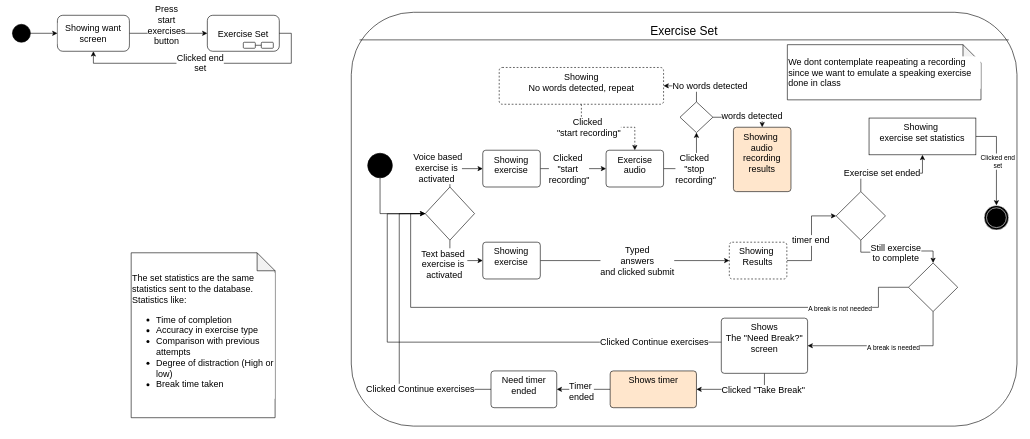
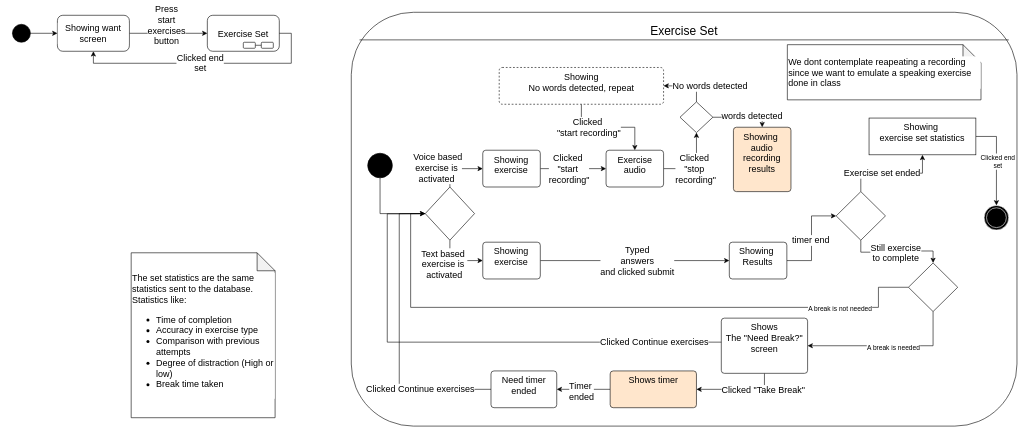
  <mxCell id="0" />
  <mxCell id="1" parent="0" />
  <mxCell id="2" style="edgeStyle=orthogonalEdgeStyle;rounded=0;orthogonalLoop=1;jettySize=auto;html=1;exitX=1;exitY=0.5;exitDx=0;exitDy=0;entryX=0;entryY=0.5;entryDx=0;entryDy=0;fontSize=15;" parent="1" source="3" target="14" edge="1"><mxGeometry relative="1" as="geometry" /></mxCell>
  <mxCell id="3" value="" style="ellipse;fillColor=strokeColor;html=1;fontSize=15;" parent="1" vertex="1"><mxGeometry x="20" y="40" width="30" height="30" as="geometry" /></mxCell>
  <mxCell id="4" style="edgeStyle=none;shape=connector;rounded=0;orthogonalLoop=1;jettySize=auto;html=1;strokeColor=default;align=center;verticalAlign=middle;fontFamily=Helvetica;fontSize=15;fontColor=default;labelBackgroundColor=default;startArrow=classic;startFill=1;endArrow=none;endFill=0;" parent="1" source="7" edge="1"><mxGeometry relative="1" as="geometry"><mxPoint x="305" y="55" as="sourcePoint" /><mxPoint x="215" y="55" as="targetPoint" /></mxGeometry></mxCell>
  <mxCell id="5" value="&lt;span style=&quot;font-size: 15px; text-wrap: wrap;&quot;&gt;Press start&lt;/span&gt;&lt;div style=&quot;font-size: 15px; text-wrap: wrap;&quot;&gt;exercises button&lt;/div&gt;" style="edgeLabel;html=1;align=center;verticalAlign=middle;resizable=0;points=[];fontColor=#000000;labelBackgroundColor=default;" parent="4" vertex="1" connectable="0"><mxGeometry x="0.145" relative="1" as="geometry"><mxPoint x="5" y="-15" as="offset" /></mxGeometry></mxCell>
  <mxCell id="6" value="" style="group;fontSize=15;" parent="1" vertex="1" connectable="0"><mxGeometry x="345" y="25" width="120" height="60" as="geometry" /></mxCell>
  <mxCell id="7" value="Exercise Set" style="rounded=1;whiteSpace=wrap;html=1;fontFamily=Helvetica;fontSize=15;fontColor=default;labelBackgroundColor=default;" parent="6" vertex="1"><mxGeometry width="120" height="60" as="geometry" /></mxCell>
  <mxCell id="8" value="" style="group;fontSize=15;" parent="6" vertex="1" connectable="0"><mxGeometry x="60" y="45" width="50" height="10" as="geometry" /></mxCell>
  <mxCell id="9" style="edgeStyle=orthogonalEdgeStyle;shape=connector;rounded=0;orthogonalLoop=1;jettySize=auto;html=1;exitX=1;exitY=0.5;exitDx=0;exitDy=0;entryX=0;entryY=0.5;entryDx=0;entryDy=0;strokeColor=default;align=center;verticalAlign=middle;fontFamily=Helvetica;fontSize=15;fontColor=default;labelBackgroundColor=default;startArrow=none;startFill=0;endArrow=none;endFill=0;" parent="8" source="10" target="11" edge="1"><mxGeometry relative="1" as="geometry" /></mxCell>
  <mxCell id="10" value="" style="rounded=1;whiteSpace=wrap;html=1;fontFamily=Helvetica;fontSize=15;fontColor=default;labelBackgroundColor=default;" parent="8" vertex="1"><mxGeometry width="20" height="10" as="geometry" /></mxCell>
  <mxCell id="11" value="" style="rounded=1;whiteSpace=wrap;html=1;fontFamily=Helvetica;fontSize=15;fontColor=default;labelBackgroundColor=default;" parent="8" vertex="1"><mxGeometry x="30" width="20" height="10" as="geometry" /></mxCell>
  <mxCell id="12" value="The set statistics are the same statistics sent to the database.&lt;div style=&quot;font-size: 15px;&quot;&gt;Statistics like:&lt;/div&gt;&lt;div style=&quot;font-size: 15px;&quot;&gt;&lt;ul style=&quot;font-size: 15px;&quot;&gt;&lt;li style=&quot;font-size: 15px;&quot;&gt;Time of completion&lt;/li&gt;&lt;li style=&quot;font-size: 15px;&quot;&gt;Accuracy in exercise type&lt;/li&gt;&lt;li style=&quot;font-size: 15px;&quot;&gt;Comparison with previous attempts&lt;/li&gt;&lt;li style=&quot;font-size: 15px;&quot;&gt;Degree of distraction (High or low)&lt;/li&gt;&lt;li style=&quot;font-size: 15px;&quot;&gt;Break time taken&lt;/li&gt;&lt;/ul&gt;&lt;/div&gt;" style="shape=note;whiteSpace=wrap;html=1;backgroundOutline=1;darkOpacity=0.05;fontFamily=Helvetica;fontSize=15;fontColor=default;labelBackgroundColor=default;align=left;" parent="1" vertex="1"><mxGeometry x="218" y="421" width="240" height="275" as="geometry" /></mxCell>
  <mxCell id="13" value="" style="group;fontSize=15;" parent="1" vertex="1" connectable="0"><mxGeometry x="95" y="25" width="120" height="60" as="geometry" /></mxCell>
  <mxCell id="14" value="Showing want screen" style="rounded=1;whiteSpace=wrap;html=1;fontFamily=Helvetica;fontSize=15;fontColor=default;labelBackgroundColor=default;" parent="13" vertex="1"><mxGeometry width="120" height="60" as="geometry" /></mxCell>
  <mxCell id="15" style="edgeStyle=orthogonalEdgeStyle;rounded=0;orthogonalLoop=1;jettySize=auto;html=1;exitX=1;exitY=0.5;exitDx=0;exitDy=0;entryX=0.5;entryY=1;entryDx=0;entryDy=0;fontSize=15;" parent="1" source="7" target="14" edge="1"><mxGeometry relative="1" as="geometry" /></mxCell>
  <mxCell id="16" value="&lt;div&gt;Clicked end&lt;/div&gt;&lt;div&gt;set&lt;/div&gt;" style="edgeLabel;html=1;align=center;verticalAlign=middle;resizable=0;points=[];fontSize=15;" parent="15" vertex="1" connectable="0"><mxGeometry x="0.064" y="-2" relative="1" as="geometry"><mxPoint as="offset" /></mxGeometry></mxCell>
  <mxCell id="17" value="" style="rounded=1;whiteSpace=wrap;html=1;fontFamily=Helvetica;fontSize=15;fontColor=default;labelBackgroundColor=default;connectable=0;container=0;" parent="1" vertex="1"><mxGeometry x="585" y="20" width="1110" height="690" as="geometry" /></mxCell>
  <mxCell id="18" value="" style="endArrow=none;html=1;rounded=0;strokeColor=default;align=center;verticalAlign=middle;fontFamily=Helvetica;fontSize=15;fontColor=default;labelBackgroundColor=default;" parent="1" edge="1"><mxGeometry width="50" height="50" relative="1" as="geometry"><mxPoint x="598.704" y="66" as="sourcePoint" /><mxPoint x="1681.296" y="66" as="targetPoint" /></mxGeometry></mxCell>
  <mxCell id="19" value="Exercise Set" style="text;html=1;align=center;verticalAlign=middle;whiteSpace=wrap;rounded=0;fontFamily=Helvetica;fontSize=20;fontColor=default;labelBackgroundColor=default;container=0;" parent="1" vertex="1"><mxGeometry x="1065.09" y="20" width="149.81" height="61.33" as="geometry" /></mxCell>
  <mxCell id="20" style="edgeStyle=orthogonalEdgeStyle;rounded=0;orthogonalLoop=1;jettySize=auto;html=1;exitX=0.5;exitY=1;exitDx=0;exitDy=0;entryX=0;entryY=0.5;entryDx=0;entryDy=0;" parent="1" source="21" target="27" edge="1"><mxGeometry relative="1" as="geometry" /></mxCell>
  <mxCell id="21" value="" style="ellipse;fillColor=strokeColor;html=1;container=0;fontSize=15;" parent="1" vertex="1"><mxGeometry x="612.41" y="255" width="41.11" height="41" as="geometry" /></mxCell>
  <mxCell id="22" value="" style="ellipse;shape=doubleEllipse;whiteSpace=wrap;html=1;fontFamily=Helvetica;fontSize=15;fontColor=default;labelBackgroundColor=default;fillStyle=solid;strokeColor=#FFFFFF;fillColor=#000000;container=0;" parent="1" vertex="1"><mxGeometry x="1640.19" y="342" width="41.11" height="41" as="geometry" /></mxCell>
  <mxCell id="23" style="edgeStyle=orthogonalEdgeStyle;shape=connector;rounded=0;orthogonalLoop=1;jettySize=auto;html=1;exitX=0.5;exitY=0;exitDx=0;exitDy=0;strokeColor=default;align=center;verticalAlign=middle;fontFamily=Helvetica;fontSize=15;fontColor=default;labelBackgroundColor=default;startArrow=none;startFill=0;endArrow=classic;endFill=1;" parent="1" source="27" target="30" edge="1"><mxGeometry relative="1" as="geometry" /></mxCell>
  <mxCell id="24" value="Voice based&lt;div style=&quot;font-size: 15px;&quot;&gt;exercise is&amp;nbsp;&lt;/div&gt;&lt;div style=&quot;font-size: 15px;&quot;&gt;activated&amp;nbsp;&lt;/div&gt;" style="edgeLabel;html=1;align=center;verticalAlign=middle;resizable=0;points=[];fontFamily=Helvetica;fontSize=15;fontColor=default;labelBackgroundColor=default;container=0;" parent="23" vertex="1" connectable="0"><mxGeometry x="-0.333" y="1" relative="1" as="geometry"><mxPoint x="-20" y="-4" as="offset" /></mxGeometry></mxCell>
  <mxCell id="25" style="edgeStyle=orthogonalEdgeStyle;shape=connector;rounded=0;orthogonalLoop=1;jettySize=auto;html=1;exitX=0.5;exitY=1;exitDx=0;exitDy=0;entryX=0;entryY=0.5;entryDx=0;entryDy=0;strokeColor=default;align=center;verticalAlign=middle;fontFamily=Helvetica;fontSize=15;fontColor=default;labelBackgroundColor=default;startArrow=none;startFill=0;endArrow=classic;endFill=1;" parent="1" source="27" target="33" edge="1"><mxGeometry relative="1" as="geometry" /></mxCell>
  <mxCell id="26" value="Text based&amp;nbsp;&lt;div style=&quot;font-size: 15px;&quot;&gt;exercise is&amp;nbsp;&lt;/div&gt;&lt;div style=&quot;font-size: 15px;&quot;&gt;activated&lt;br style=&quot;font-size: 15px;&quot;&gt;&lt;/div&gt;" style="edgeLabel;html=1;align=center;verticalAlign=middle;resizable=0;points=[];fontFamily=Helvetica;fontSize=15;fontColor=default;labelBackgroundColor=default;container=0;" parent="25" vertex="1" connectable="0"><mxGeometry x="-0.38" y="1" relative="1" as="geometry"><mxPoint x="-11" y="11" as="offset" /></mxGeometry></mxCell>
  <mxCell id="27" value="" style="rhombus;whiteSpace=wrap;html=1;fontFamily=Helvetica;fontSize=15;fontColor=default;labelBackgroundColor=default;container=0;" parent="1" vertex="1"><mxGeometry x="708.33" y="311.33" width="82.22" height="88.67" as="geometry" /></mxCell>
  <mxCell id="28" value="" style="edgeStyle=orthogonalEdgeStyle;shape=connector;rounded=0;orthogonalLoop=1;jettySize=auto;html=1;strokeColor=default;align=center;verticalAlign=middle;fontFamily=Helvetica;fontSize=15;fontColor=default;labelBackgroundColor=default;startArrow=none;startFill=0;endArrow=classic;endFill=1;" parent="1" source="30" target="36" edge="1"><mxGeometry relative="1" as="geometry" /></mxCell>
  <mxCell id="29" value="Clicked&amp;nbsp;&lt;div style=&quot;font-size: 15px;&quot;&gt;&quot;start&amp;nbsp;&lt;/div&gt;&lt;div style=&quot;font-size: 15px;&quot;&gt;recording&quot;&lt;/div&gt;" style="edgeLabel;html=1;align=center;verticalAlign=middle;resizable=0;points=[];fontFamily=Helvetica;fontSize=15;fontColor=default;labelBackgroundColor=default;container=0;" parent="28" vertex="1" connectable="0"><mxGeometry x="-0.136" relative="1" as="geometry"><mxPoint as="offset" /></mxGeometry></mxCell>
  <mxCell id="30" value="Showing exercise" style="html=1;align=center;verticalAlign=top;rounded=1;absoluteArcSize=1;arcSize=10;dashed=0;whiteSpace=wrap;container=0;fontSize=15;" parent="1" vertex="1"><mxGeometry x="804.259" y="250" width="95.926" height="61.333" as="geometry" /></mxCell>
  <mxCell id="31" value="" style="edgeStyle=orthogonalEdgeStyle;shape=connector;rounded=0;orthogonalLoop=1;jettySize=auto;html=1;strokeColor=default;align=center;verticalAlign=middle;fontFamily=Helvetica;fontSize=15;fontColor=default;labelBackgroundColor=default;startArrow=none;startFill=0;endArrow=classic;endFill=1;" parent="1" source="33" target="39" edge="1"><mxGeometry relative="1" as="geometry" /></mxCell>
  <mxCell id="32" value="Typed&lt;div style=&quot;font-size: 15px;&quot;&gt;answers&lt;/div&gt;&lt;div style=&quot;font-size: 15px;&quot;&gt;and clicked submit&lt;/div&gt;" style="edgeLabel;html=1;align=center;verticalAlign=middle;resizable=0;points=[];fontFamily=Helvetica;fontSize=15;fontColor=default;labelBackgroundColor=default;container=0;" parent="31" vertex="1" connectable="0"><mxGeometry x="0.067" relative="1" as="geometry"><mxPoint x="-7" as="offset" /></mxGeometry></mxCell>
  <mxCell id="33" value="Showing exercise" style="html=1;align=center;verticalAlign=top;rounded=1;absoluteArcSize=1;arcSize=10;dashed=0;whiteSpace=wrap;container=0;fontSize=15;" parent="1" vertex="1"><mxGeometry x="804.259" y="403.333" width="95.926" height="61.333" as="geometry" /></mxCell>
  <mxCell id="34" style="edgeStyle=orthogonalEdgeStyle;rounded=0;orthogonalLoop=1;jettySize=auto;html=1;exitX=1;exitY=0.5;exitDx=0;exitDy=0;entryX=0.5;entryY=1;entryDx=0;entryDy=0;fontSize=15;" parent="1" source="36" target="63" edge="1"><mxGeometry relative="1" as="geometry" /></mxCell>
  <mxCell id="35" value="Clicked&amp;nbsp;&lt;div style=&quot;font-size: 15px;&quot;&gt;&quot;stop&amp;nbsp;&lt;/div&gt;&lt;div style=&quot;font-size: 15px;&quot;&gt;recording&quot;&lt;/div&gt;" style="edgeLabel;html=1;align=center;verticalAlign=middle;resizable=0;points=[];container=0;fontSize=15;" parent="34" vertex="1" connectable="0"><mxGeometry x="0.111" y="-1" relative="1" as="geometry"><mxPoint x="-3" y="9" as="offset" /></mxGeometry></mxCell>
  <mxCell id="36" value="Exercise&lt;div style=&quot;font-size: 15px;&quot;&gt;audio&lt;/div&gt;" style="html=1;align=center;verticalAlign=top;rounded=1;absoluteArcSize=1;arcSize=10;dashed=0;whiteSpace=wrap;container=0;fontSize=15;" parent="1" vertex="1"><mxGeometry x="1009.815" y="250" width="95.926" height="61.333" as="geometry" /></mxCell>
  <mxCell id="37" style="edgeStyle=orthogonalEdgeStyle;shape=connector;rounded=0;orthogonalLoop=1;jettySize=auto;html=1;exitX=1;exitY=0.5;exitDx=0;exitDy=0;entryX=0;entryY=0.5;entryDx=0;entryDy=0;strokeColor=default;align=center;verticalAlign=middle;fontFamily=Helvetica;fontSize=15;fontColor=default;labelBackgroundColor=default;startArrow=none;startFill=0;endArrow=classic;endFill=1;" parent="1" source="39" target="44" edge="1"><mxGeometry relative="1" as="geometry" /></mxCell>
  <mxCell id="38" value="timer end" style="edgeLabel;html=1;align=center;verticalAlign=middle;resizable=0;points=[];fontFamily=Helvetica;fontSize=15;fontColor=default;labelBackgroundColor=default;container=0;" parent="37" vertex="1" connectable="0"><mxGeometry x="-0.031" y="2" relative="1" as="geometry"><mxPoint as="offset" /></mxGeometry></mxCell>
- <mxCell id="39" value="Showing&amp;nbsp;&lt;div style=&quot;font-size: 15px;&quot;&gt;Results&lt;/div&gt;" style="html=1;align=center;verticalAlign=top;rounded=1;absoluteArcSize=1;arcSize=10;dashed=1;whiteSpace=wrap;container=0;fontSize=15;" parent="1" vertex="1"><mxGeometry x="1215.37" y="403.333" width="95.926" height="61.333" as="geometry" /></mxCell>
+ <mxCell id="39" value="Showing&amp;nbsp;&lt;div style=&quot;font-size: 15px;&quot;&gt;Results&lt;/div&gt;" style="html=1;align=center;verticalAlign=top;rounded=1;absoluteArcSize=1;arcSize=10;dashed=0;whiteSpace=wrap;container=0;fontSize=15;" parent="1" vertex="1"><mxGeometry x="1215.37" y="403.333" width="95.926" height="61.333" as="geometry" /></mxCell>
  <mxCell id="40" style="edgeStyle=orthogonalEdgeStyle;shape=connector;rounded=0;orthogonalLoop=1;jettySize=auto;html=1;exitX=0.5;exitY=0;exitDx=0;exitDy=0;strokeColor=default;align=center;verticalAlign=middle;fontFamily=Helvetica;fontSize=15;fontColor=default;labelBackgroundColor=default;startArrow=none;startFill=0;endArrow=classic;endFill=1;" parent="1" source="44" target="47" edge="1"><mxGeometry relative="1" as="geometry" /></mxCell>
  <mxCell id="41" value="Exercise set ended" style="edgeLabel;html=1;align=center;verticalAlign=middle;resizable=0;points=[];fontFamily=Helvetica;fontSize=15;fontColor=default;labelBackgroundColor=default;container=0;" parent="40" vertex="1" connectable="0"><mxGeometry x="-0.2" y="1" relative="1" as="geometry"><mxPoint as="offset" /></mxGeometry></mxCell>
  <mxCell id="42" style="edgeStyle=orthogonalEdgeStyle;rounded=0;orthogonalLoop=1;jettySize=auto;html=1;exitX=0.5;exitY=1;exitDx=0;exitDy=0;entryX=0.5;entryY=0;entryDx=0;entryDy=0;" parent="1" source="44" target="72" edge="1"><mxGeometry relative="1" as="geometry" /></mxCell>
  <mxCell id="43" value="&lt;span style=&quot;font-size: 15px;&quot;&gt;Still exercise&lt;/span&gt;&lt;div style=&quot;font-size: 15px;&quot;&gt;to complete&lt;/div&gt;" style="edgeLabel;html=1;align=center;verticalAlign=middle;resizable=0;points=[];" parent="42" vertex="1" connectable="0"><mxGeometry x="-0.045" relative="1" as="geometry"><mxPoint as="offset" /></mxGeometry></mxCell>
  <mxCell id="44" value="" style="rhombus;whiteSpace=wrap;html=1;fontFamily=Helvetica;fontSize=15;fontColor=default;labelBackgroundColor=default;container=0;" parent="1" vertex="1"><mxGeometry x="1393.52" y="319" width="82.22" height="81" as="geometry" /></mxCell>
  <mxCell id="45" style="edgeStyle=orthogonalEdgeStyle;shape=connector;rounded=0;orthogonalLoop=1;jettySize=auto;html=1;exitX=1;exitY=0.5;exitDx=0;exitDy=0;strokeColor=default;align=center;verticalAlign=middle;fontFamily=Helvetica;fontSize=15;fontColor=default;labelBackgroundColor=default;startArrow=none;startFill=0;endArrow=classic;endFill=1;" parent="1" source="47" target="22" edge="1"><mxGeometry relative="1" as="geometry" /></mxCell>
  <mxCell id="46" value="Clicked end&lt;div&gt;set&lt;/div&gt;" style="edgeLabel;html=1;align=center;verticalAlign=middle;resizable=0;points=[];" parent="45" vertex="1" connectable="0"><mxGeometry x="0.013" y="2" relative="1" as="geometry"><mxPoint as="offset" /></mxGeometry></mxCell>
  <mxCell id="47" value="Showing&amp;nbsp;&lt;div style=&quot;font-size: 15px;&quot;&gt;exercise set statistics&lt;/div&gt;" style="html=1;align=center;verticalAlign=top;absoluteArcSize=1;arcSize=10;dashed=0;whiteSpace=wrap;container=0;fontSize=15;rounded=0;" parent="1" vertex="1"><mxGeometry x="1448.333" y="196.333" width="178.148" height="61.333" as="geometry" /></mxCell>
  <mxCell id="48" style="edgeStyle=orthogonalEdgeStyle;shape=connector;rounded=0;orthogonalLoop=1;jettySize=auto;html=1;exitX=0;exitY=0.5;exitDx=0;exitDy=0;strokeColor=default;align=center;verticalAlign=middle;fontFamily=Helvetica;fontSize=15;fontColor=default;labelBackgroundColor=default;startArrow=none;startFill=0;endArrow=none;endFill=0;entryX=0;entryY=0.5;entryDx=0;entryDy=0;" parent="1" target="27" edge="1"><mxGeometry relative="1" as="geometry"><mxPoint x="1265.003" y="570" as="sourcePoint" /><mxPoint x="669" y="356" as="targetPoint" /><Array as="points"><mxPoint x="645" y="570" /><mxPoint x="645" y="356" /><mxPoint x="669" y="356" /></Array></mxGeometry></mxCell>
  <mxCell id="49" value="Clicked Continue exercises" style="edgeLabel;html=1;align=center;verticalAlign=middle;resizable=0;points=[];fontFamily=Helvetica;fontSize=15;fontColor=default;labelBackgroundColor=default;container=0;" parent="48" vertex="1" connectable="0"><mxGeometry x="-0.607" y="-2" relative="1" as="geometry"><mxPoint as="offset" /></mxGeometry></mxCell>
  <mxCell id="50" style="edgeStyle=orthogonalEdgeStyle;shape=connector;rounded=0;orthogonalLoop=1;jettySize=auto;html=1;exitX=0.5;exitY=1;exitDx=0;exitDy=0;strokeColor=default;align=center;verticalAlign=middle;fontFamily=Helvetica;fontSize=15;fontColor=default;labelBackgroundColor=default;startArrow=none;startFill=0;endArrow=classic;endFill=1;" parent="1" source="52" target="57" edge="1"><mxGeometry relative="1" as="geometry" /></mxCell>
  <mxCell id="51" value="Clicked &quot;Take Break&quot;" style="edgeLabel;html=1;align=center;verticalAlign=middle;resizable=0;points=[];fontFamily=Helvetica;fontSize=15;fontColor=default;labelBackgroundColor=default;container=0;" parent="50" vertex="1" connectable="0"><mxGeometry x="-0.075" y="1" relative="1" as="geometry"><mxPoint x="36" as="offset" /></mxGeometry></mxCell>
  <mxCell id="52" value="Shows&lt;div style=&quot;font-size: 15px;&quot;&gt;The &quot;Need Break?&quot; screen&lt;/div&gt;" style="html=1;align=center;verticalAlign=top;rounded=1;absoluteArcSize=1;arcSize=10;dashed=0;whiteSpace=wrap;container=0;fontSize=15;" parent="1" vertex="1"><mxGeometry x="1202.003" y="530" width="143.889" height="92" as="geometry" /></mxCell>
  <mxCell id="53" style="edgeStyle=orthogonalEdgeStyle;shape=connector;rounded=0;orthogonalLoop=1;jettySize=auto;html=1;strokeColor=default;align=center;verticalAlign=middle;fontFamily=Helvetica;fontSize=15;fontColor=default;labelBackgroundColor=default;startArrow=none;startFill=0;endArrow=none;endFill=0;entryX=0;entryY=0.5;entryDx=0;entryDy=0;" parent="1" target="27" edge="1"><mxGeometry relative="1" as="geometry"><mxPoint x="667.222" y="372.667" as="targetPoint" /><mxPoint x="817.963" y="648.667" as="sourcePoint" /><Array as="points"><mxPoint x="665" y="649" /><mxPoint x="665" y="356" /><mxPoint x="708" y="356" /></Array></mxGeometry></mxCell>
  <mxCell id="54" value="Clicked Continue exercises" style="edgeLabel;html=1;align=center;verticalAlign=middle;resizable=0;points=[];fontFamily=Helvetica;fontSize=15;fontColor=default;labelBackgroundColor=default;container=0;" parent="53" vertex="1" connectable="0"><mxGeometry x="-0.519" y="-1" relative="1" as="geometry"><mxPoint as="offset" /></mxGeometry></mxCell>
  <mxCell id="55" value="" style="edgeStyle=orthogonalEdgeStyle;shape=connector;rounded=0;orthogonalLoop=1;jettySize=auto;html=1;strokeColor=default;align=center;verticalAlign=middle;fontFamily=Helvetica;fontSize=15;fontColor=default;labelBackgroundColor=default;startArrow=none;startFill=0;endArrow=classic;endFill=1;" parent="1" source="57" target="58" edge="1"><mxGeometry relative="1" as="geometry" /></mxCell>
  <mxCell id="56" value="Timer&amp;nbsp;&lt;div style=&quot;font-size: 15px;&quot;&gt;ended&lt;/div&gt;" style="edgeLabel;html=1;align=center;verticalAlign=middle;resizable=0;points=[];fontFamily=Helvetica;fontSize=15;fontColor=default;labelBackgroundColor=default;container=0;" parent="55" vertex="1" connectable="0"><mxGeometry x="0.079" y="3" relative="1" as="geometry"><mxPoint as="offset" /></mxGeometry></mxCell>
  <mxCell id="57" value="Shows timer" style="html=1;align=center;verticalAlign=top;rounded=1;absoluteArcSize=1;arcSize=10;dashed=0;whiteSpace=wrap;container=0;fontSize=15;fillColor=#ffe6cc;" parent="1" vertex="1"><mxGeometry x="1016.667" y="618" width="143.889" height="61.333" as="geometry" /></mxCell>
  <mxCell id="58" value="Need timer ended" style="html=1;align=center;verticalAlign=top;rounded=1;absoluteArcSize=1;arcSize=10;dashed=0;whiteSpace=wrap;container=0;fontSize=15;" parent="1" vertex="1"><mxGeometry x="817.963" y="618" width="109.63" height="61.333" as="geometry" /></mxCell>
  <mxCell id="59" style="edgeStyle=orthogonalEdgeStyle;rounded=0;orthogonalLoop=1;jettySize=auto;html=1;exitX=1;exitY=0.5;exitDx=0;exitDy=0;entryX=0.5;entryY=0;entryDx=0;entryDy=0;fontSize=15;" parent="1" source="63" target="67" edge="1"><mxGeometry relative="1" as="geometry" /></mxCell>
  <mxCell id="60" value="words detected" style="edgeLabel;html=1;align=center;verticalAlign=middle;resizable=0;points=[];container=0;fontSize=15;" parent="59" vertex="1" connectable="0"><mxGeometry x="-0.218" y="1" relative="1" as="geometry"><mxPoint x="27" y="1" as="offset" /></mxGeometry></mxCell>
  <mxCell id="61" style="edgeStyle=orthogonalEdgeStyle;rounded=0;orthogonalLoop=1;jettySize=auto;html=1;exitX=0.5;exitY=0;exitDx=0;exitDy=0;entryX=1;entryY=0.5;entryDx=0;entryDy=0;fontSize=15;" parent="1" source="63" target="66" edge="1"><mxGeometry relative="1" as="geometry"><Array as="points"><mxPoint x="1160.556" y="142.667" /></Array></mxGeometry></mxCell>
  <mxCell id="62" value="No words detected" style="edgeLabel;html=1;align=center;verticalAlign=middle;resizable=0;points=[];container=0;fontSize=15;" parent="61" vertex="1" connectable="0"><mxGeometry x="-0.093" relative="1" as="geometry"><mxPoint x="32" as="offset" /></mxGeometry></mxCell>
  <mxCell id="63" value="" style="rhombus;whiteSpace=wrap;html=1;container=0;fontSize=15;" parent="1" vertex="1"><mxGeometry x="1133.15" y="169.38" width="54.81" height="51.23" as="geometry" /></mxCell>
- <mxCell id="64" style="edgeStyle=orthogonalEdgeStyle;rounded=0;orthogonalLoop=1;jettySize=auto;html=1;exitX=0.5;exitY=1;exitDx=0;exitDy=0;entryX=0.5;entryY=0;entryDx=0;entryDy=0;fontSize=15;dashed=1;" parent="1" source="66" target="36" edge="1"><mxGeometry relative="1" as="geometry" /></mxCell>
+ <mxCell id="64" style="edgeStyle=orthogonalEdgeStyle;rounded=0;orthogonalLoop=1;jettySize=auto;html=1;exitX=0.5;exitY=1;exitDx=0;exitDy=0;entryX=0.5;entryY=0;entryDx=0;entryDy=0;fontSize=15;" parent="1" source="66" target="36" edge="1"><mxGeometry relative="1" as="geometry" /></mxCell>
  <mxCell id="65" value="Clicked&lt;div style=&quot;font-size: 15px;&quot;&gt;&amp;nbsp;&quot;start recording&quot;&lt;/div&gt;" style="edgeLabel;html=1;align=center;verticalAlign=middle;resizable=0;points=[];container=0;fontSize=15;" parent="64" vertex="1" connectable="0"><mxGeometry x="-0.083" relative="1" as="geometry"><mxPoint x="-28" as="offset" /></mxGeometry></mxCell>
  <mxCell id="66" value="Showing&lt;div style=&quot;font-size: 15px;&quot;&gt;No words detected, repeat&lt;/div&gt;" style="html=1;align=center;verticalAlign=top;rounded=1;absoluteArcSize=1;arcSize=10;dashed=1;whiteSpace=wrap;container=0;fontSize=15;" parent="1" vertex="1"><mxGeometry x="831.667" y="112" width="274.074" height="61.333" as="geometry" /></mxCell>
  <mxCell id="67" value="Showing&amp;nbsp;&lt;div style=&quot;font-size: 15px;&quot;&gt;audio recording&lt;/div&gt;&lt;div style=&quot;font-size: 15px;&quot;&gt;results&lt;/div&gt;" style="html=1;align=center;verticalAlign=top;rounded=1;absoluteArcSize=1;arcSize=10;dashed=0;whiteSpace=wrap;container=0;fontSize=15;fillColor=#ffe6cc;" parent="1" vertex="1"><mxGeometry x="1222.222" y="211.667" width="95.926" height="107.333" as="geometry" /></mxCell>
  <mxCell id="68" style="edgeStyle=orthogonalEdgeStyle;rounded=0;orthogonalLoop=1;jettySize=auto;html=1;exitX=0.5;exitY=1;exitDx=0;exitDy=0;entryX=1;entryY=0.5;entryDx=0;entryDy=0;" parent="1" source="72" target="52" edge="1"><mxGeometry relative="1" as="geometry" /></mxCell>
  <mxCell id="69" value="A break is needed" style="edgeLabel;html=1;align=center;verticalAlign=middle;resizable=0;points=[];" parent="68" vertex="1" connectable="0"><mxGeometry x="-0.066" y="2" relative="1" as="geometry"><mxPoint as="offset" /></mxGeometry></mxCell>
  <mxCell id="70" style="edgeStyle=orthogonalEdgeStyle;rounded=0;orthogonalLoop=1;jettySize=auto;html=1;exitX=0;exitY=0.5;exitDx=0;exitDy=0;entryX=0;entryY=0.5;entryDx=0;entryDy=0;" parent="1" source="72" target="27" edge="1"><mxGeometry relative="1" as="geometry"><Array as="points"><mxPoint x="1464" y="479" /><mxPoint x="1464" y="512" /><mxPoint x="684" y="512" /><mxPoint x="684" y="356" /></Array></mxGeometry></mxCell>
  <mxCell id="71" value="A break is not needed" style="edgeLabel;html=1;align=center;verticalAlign=middle;resizable=0;points=[];" parent="70" vertex="1" connectable="0"><mxGeometry x="-0.716" y="2" relative="1" as="geometry"><mxPoint as="offset" /></mxGeometry></mxCell>
  <mxCell id="72" value="" style="rhombus;whiteSpace=wrap;html=1;fontFamily=Helvetica;fontSize=15;fontColor=default;labelBackgroundColor=default;container=0;" parent="1" vertex="1"><mxGeometry x="1514" y="438" width="82.22" height="81" as="geometry" /></mxCell>
  <mxCell id="73" value="We dont contemplate reapeating a recording since we want to emulate a speaking exercise done in class" style="shape=note;whiteSpace=wrap;html=1;backgroundOutline=1;darkOpacity=0.05;fontFamily=Helvetica;fontSize=15;fontColor=default;labelBackgroundColor=default;align=left;" parent="1" vertex="1"><mxGeometry x="1312.13" y="74" width="322.87" height="92" as="geometry" /></mxCell>
